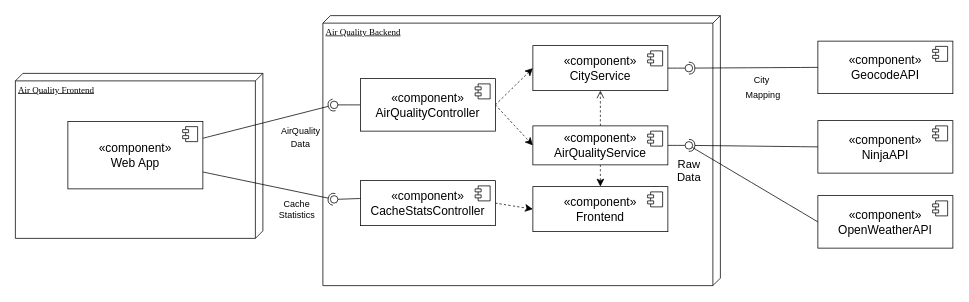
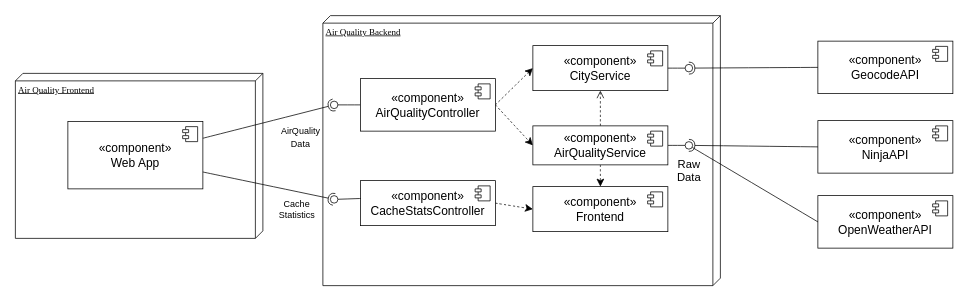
  <mxCell id="0" />
  <mxCell id="1" parent="0" />
  <mxCell id="2" value="Air Quality Frontend" style="verticalAlign=top;align=left;spacingTop=8;spacingLeft=2;spacingRight=12;shape=cube;size=10;direction=south;fontStyle=4;html=1;rounded=0;shadow=0;comic=0;labelBackgroundColor=none;strokeWidth=1;fontFamily=Verdana;fontSize=12" parent="1" vertex="1"><mxGeometry x="20" y="97" width="330" height="220" as="geometry" /></mxCell>
  <mxCell id="3" value="Air Quality Backend" style="verticalAlign=top;align=left;spacingTop=8;spacingLeft=2;spacingRight=12;shape=cube;size=10;direction=south;fontStyle=4;html=1;rounded=0;shadow=0;comic=0;labelBackgroundColor=none;strokeWidth=1;fontFamily=Verdana;fontSize=12;movable=1;resizable=1;rotatable=1;deletable=1;editable=1;locked=0;connectable=1;" parent="1" vertex="1"><mxGeometry x="430" y="20" width="530" height="360" as="geometry" /></mxCell>
  <mxCell id="4" value="&lt;div&gt;«component»&lt;/div&gt;&lt;div&gt;Web App&lt;br&gt;&lt;/div&gt;" style="html=1;dropTarget=0;whiteSpace=wrap;fontSize=16;" vertex="1" parent="1"><mxGeometry x="90" y="161" width="180" height="90" as="geometry" /></mxCell>
  <mxCell id="5" value="" style="shape=module;jettyWidth=8;jettyHeight=4;fontSize=16;" vertex="1" parent="4"><mxGeometry x="1" width="20" height="20" relative="1" as="geometry"><mxPoint x="-27" y="7" as="offset" /></mxGeometry></mxCell>
  <mxCell id="6" value="" style="rounded=0;orthogonalLoop=1;jettySize=auto;html=1;endArrow=none;endFill=0;sketch=0;sourcePerimeterSpacing=0;targetPerimeterSpacing=0;fontSize=12;startSize=8;endSize=8;curved=1;exitX=0;exitY=0.5;exitDx=0;exitDy=0;" edge="1" target="8" parent="1" source="11"><mxGeometry relative="1" as="geometry"><mxPoint x="360" y="202" as="sourcePoint" /></mxGeometry></mxCell>
  <mxCell id="7" value="" style="rounded=0;orthogonalLoop=1;jettySize=auto;html=1;endArrow=halfCircle;endFill=0;entryX=0.5;entryY=0.5;endSize=6;strokeWidth=1;sketch=0;fontSize=12;curved=1;exitX=1;exitY=0.25;exitDx=0;exitDy=0;" edge="1" target="8" parent="1" source="4"><mxGeometry relative="1" as="geometry"><mxPoint x="400" y="225" as="sourcePoint" /></mxGeometry></mxCell>
  <mxCell id="8" value="" style="ellipse;whiteSpace=wrap;html=1;align=center;aspect=fixed;resizable=0;points=[];outlineConnect=0;sketch=0;fontSize=16;" vertex="1" parent="1"><mxGeometry x="440" y="134" width="10" height="10" as="geometry" /></mxCell>
  <mxCell id="9" style="edgeStyle=none;curved=1;rounded=0;orthogonalLoop=1;jettySize=auto;html=1;exitX=1;exitY=0.5;exitDx=0;exitDy=0;entryX=0;entryY=0.5;entryDx=0;entryDy=0;fontSize=12;startSize=8;endSize=8;dashed=1;" edge="1" parent="1" source="11" target="31"><mxGeometry relative="1" as="geometry" /></mxCell>
  <mxCell id="10" style="edgeStyle=none;curved=1;rounded=0;orthogonalLoop=1;jettySize=auto;html=1;exitX=1;exitY=0.5;exitDx=0;exitDy=0;entryX=0;entryY=0.5;entryDx=0;entryDy=0;fontSize=12;startSize=8;endSize=8;dashed=1;" edge="1" parent="1" source="11" target="37"><mxGeometry relative="1" as="geometry" /></mxCell>
  <mxCell id="11" value="&lt;div&gt;«component»&lt;/div&gt;&lt;div&gt;AirQualityController&lt;br&gt;&lt;/div&gt;" style="html=1;dropTarget=0;whiteSpace=wrap;fontSize=16;" vertex="1" parent="1"><mxGeometry x="480" y="104" width="180" height="70" as="geometry" /></mxCell>
  <mxCell id="12" value="" style="shape=module;jettyWidth=8;jettyHeight=4;fontSize=16;" vertex="1" parent="11"><mxGeometry x="1" width="20" height="20" relative="1" as="geometry"><mxPoint x="-27" y="7" as="offset" /></mxGeometry></mxCell>
  <mxCell id="13" style="edgeStyle=none;curved=1;rounded=0;orthogonalLoop=1;jettySize=auto;html=1;exitX=1;exitY=0.5;exitDx=0;exitDy=0;fontSize=12;startSize=8;endSize=8;dashed=1;entryX=0;entryY=0.5;entryDx=0;entryDy=0;" edge="1" parent="1" source="14" target="33"><mxGeometry relative="1" as="geometry"><mxPoint x="710" y="320.2" as="targetPoint" /></mxGeometry></mxCell>
  <mxCell id="14" value="&lt;div&gt;«component»&lt;/div&gt;&lt;div&gt;CacheStatsController&lt;br&gt;&lt;/div&gt;" style="html=1;dropTarget=0;whiteSpace=wrap;fontSize=16;" vertex="1" parent="1"><mxGeometry x="480" y="240" width="180" height="60" as="geometry" /></mxCell>
  <mxCell id="15" value="" style="shape=module;jettyWidth=8;jettyHeight=4;fontSize=16;" vertex="1" parent="14"><mxGeometry x="1" width="20" height="20" relative="1" as="geometry"><mxPoint x="-27" y="7" as="offset" /></mxGeometry></mxCell>
  <mxCell id="16" value="" style="rounded=0;orthogonalLoop=1;jettySize=auto;html=1;endArrow=none;endFill=0;sketch=0;sourcePerimeterSpacing=0;targetPerimeterSpacing=0;fontSize=12;startSize=8;endSize=8;curved=1;exitX=0.003;exitY=0.397;exitDx=0;exitDy=0;exitPerimeter=0;" edge="1" target="18" parent="1" source="14"><mxGeometry relative="1" as="geometry"><mxPoint x="380" y="297" as="sourcePoint" /></mxGeometry></mxCell>
  <mxCell id="17" value="" style="rounded=0;orthogonalLoop=1;jettySize=auto;html=1;endArrow=halfCircle;endFill=0;entryX=0.5;entryY=0.5;endSize=6;strokeWidth=1;sketch=0;fontSize=12;curved=1;exitX=1;exitY=0.75;exitDx=0;exitDy=0;" edge="1" target="18" parent="1" source="4"><mxGeometry relative="1" as="geometry"><mxPoint x="480" y="325" as="sourcePoint" /></mxGeometry></mxCell>
  <mxCell id="18" value="" style="ellipse;whiteSpace=wrap;html=1;align=center;aspect=fixed;resizable=0;points=[];outlineConnect=0;sketch=0;fontSize=16;" vertex="1" parent="1"><mxGeometry x="440" y="260" width="10" height="10" as="geometry" /></mxCell>
  <mxCell id="19" value="&lt;div style=&quot;font-size: 12px;&quot;&gt;&lt;font style=&quot;font-size: 12px;&quot;&gt;Cache&lt;/font&gt;&lt;/div&gt;&lt;div style=&quot;font-size: 12px;&quot;&gt;&lt;font style=&quot;font-size: 12px;&quot;&gt;Statistics&lt;font style=&quot;font-size: 12px;&quot;&gt;&lt;br&gt;&lt;/font&gt;&lt;/font&gt;&lt;/div&gt;" style="text;html=1;align=center;verticalAlign=middle;resizable=0;points=[];autosize=1;strokeColor=none;fillColor=none;fontSize=16;" vertex="1" parent="1"><mxGeometry x="360" y="258" width="70" height="40" as="geometry" /></mxCell>
  <mxCell id="20" value="&lt;div style=&quot;font-size: 15px;&quot;&gt;&lt;font style=&quot;font-size: 12px;&quot;&gt;AirQuality&lt;/font&gt;&lt;/div&gt;&lt;div style=&quot;font-size: 12px;&quot;&gt;&lt;font style=&quot;font-size: 12px;&quot;&gt;Data&lt;font style=&quot;font-size: 12px;&quot;&gt;&lt;font style=&quot;font-size: 15px;&quot;&gt;&lt;br&gt;&lt;/font&gt;&lt;/font&gt;&lt;/font&gt;&lt;/div&gt;" style="text;html=1;align=center;verticalAlign=middle;resizable=0;points=[];autosize=1;strokeColor=none;fillColor=none;fontSize=16;" vertex="1" parent="1"><mxGeometry x="360" y="156" width="80" height="50" as="geometry" /></mxCell>
  <mxCell id="21" value="&lt;div&gt;«component»&lt;/div&gt;&lt;div&gt;NinjaAPI&lt;br&gt;&lt;/div&gt;" style="html=1;dropTarget=0;whiteSpace=wrap;fontSize=16;" vertex="1" parent="1"><mxGeometry x="1090" y="160" width="180" height="70" as="geometry" /></mxCell>
  <mxCell id="22" value="" style="shape=module;jettyWidth=8;jettyHeight=4;fontSize=16;" vertex="1" parent="21"><mxGeometry x="1" width="20" height="20" relative="1" as="geometry"><mxPoint x="-27" y="7" as="offset" /></mxGeometry></mxCell>
  <mxCell id="23" value="&lt;div&gt;«component»&lt;/div&gt;&lt;div&gt;OpenWeatherAPI&lt;br&gt;&lt;/div&gt;" style="html=1;dropTarget=0;whiteSpace=wrap;fontSize=16;" vertex="1" parent="1"><mxGeometry x="1090" y="260" width="180" height="70" as="geometry" /></mxCell>
  <mxCell id="24" value="" style="shape=module;jettyWidth=8;jettyHeight=4;fontSize=16;" vertex="1" parent="23"><mxGeometry x="1" width="20" height="20" relative="1" as="geometry"><mxPoint x="-27" y="7" as="offset" /></mxGeometry></mxCell>
  <mxCell id="25" value="" style="rounded=0;orthogonalLoop=1;jettySize=auto;html=1;endArrow=none;endFill=0;sketch=0;sourcePerimeterSpacing=0;targetPerimeterSpacing=0;fontSize=12;startSize=8;endSize=8;curved=1;exitX=1;exitY=0.5;exitDx=0;exitDy=0;" edge="1" target="28" parent="1" source="31"><mxGeometry relative="1" as="geometry"><mxPoint x="898" y="193" as="sourcePoint" /></mxGeometry></mxCell>
  <mxCell id="26" value="" style="rounded=0;orthogonalLoop=1;jettySize=auto;html=1;endArrow=halfCircle;endFill=0;entryX=0.5;entryY=0.5;endSize=6;strokeWidth=1;sketch=0;fontSize=12;curved=1;exitX=0;exitY=0.5;exitDx=0;exitDy=0;" edge="1" target="28" parent="1" source="21"><mxGeometry relative="1" as="geometry"><mxPoint x="938" y="188" as="sourcePoint" /></mxGeometry></mxCell>
  <mxCell id="27" style="edgeStyle=none;curved=1;rounded=0;orthogonalLoop=1;jettySize=auto;html=1;fontSize=12;startSize=8;endSize=8;entryX=0;entryY=0.5;entryDx=0;entryDy=0;endArrow=none;endFill=0;" edge="1" parent="1" source="28" target="23"><mxGeometry relative="1" as="geometry" /></mxCell>
  <mxCell id="28" value="" style="ellipse;whiteSpace=wrap;html=1;align=center;aspect=fixed;resizable=0;points=[];outlineConnect=0;sketch=0;fontSize=16;" vertex="1" parent="1"><mxGeometry x="913" y="188" width="10" height="10" as="geometry" /></mxCell>
  <mxCell id="29" style="edgeStyle=none;curved=1;rounded=0;orthogonalLoop=1;jettySize=auto;html=1;exitX=0.5;exitY=1;exitDx=0;exitDy=0;entryX=0.5;entryY=0;entryDx=0;entryDy=0;fontSize=12;startSize=8;endSize=8;dashed=1;" edge="1" parent="1" source="31" target="33"><mxGeometry relative="1" as="geometry" /></mxCell>
  <mxCell id="30" style="edgeStyle=none;curved=1;rounded=0;orthogonalLoop=1;jettySize=auto;html=1;exitX=0.5;exitY=0;exitDx=0;exitDy=0;entryX=0.5;entryY=1;entryDx=0;entryDy=0;fontSize=12;startSize=8;endSize=8;dashed=1;endArrow=open;" edge="1" parent="1" source="31" target="37"><mxGeometry relative="1" as="geometry" /></mxCell>
  <mxCell id="31" value="&lt;div&gt;«component»&lt;/div&gt;&lt;div&gt;AirQualityService&lt;br&gt;&lt;/div&gt;" style="html=1;dropTarget=0;whiteSpace=wrap;fontSize=16;" vertex="1" parent="1"><mxGeometry x="710" y="167" width="180" height="52" as="geometry" /></mxCell>
  <mxCell id="32" value="" style="shape=module;jettyWidth=8;jettyHeight=4;fontSize=16;" vertex="1" parent="31"><mxGeometry x="1" width="20" height="20" relative="1" as="geometry"><mxPoint x="-27" y="7" as="offset" /></mxGeometry></mxCell>
  <mxCell id="33" value="&lt;div&gt;«component»&lt;/div&gt;&lt;div&gt;Frontend&lt;br&gt;&lt;/div&gt;" style="html=1;dropTarget=0;whiteSpace=wrap;fontSize=16;" vertex="1" parent="1"><mxGeometry x="710" y="248" width="180" height="60" as="geometry" /></mxCell>
  <mxCell id="34" value="" style="shape=module;jettyWidth=8;jettyHeight=4;fontSize=16;" vertex="1" parent="33"><mxGeometry x="1" width="20" height="20" relative="1" as="geometry"><mxPoint x="-27" y="7" as="offset" /></mxGeometry></mxCell>
  <mxCell id="35" value="&lt;div&gt;«component»&lt;/div&gt;&lt;div&gt;GeocodeAPI&lt;br&gt;&lt;/div&gt;" style="html=1;dropTarget=0;whiteSpace=wrap;fontSize=16;" vertex="1" parent="1"><mxGeometry x="1090" y="54" width="180" height="70" as="geometry" /></mxCell>
  <mxCell id="36" value="" style="shape=module;jettyWidth=8;jettyHeight=4;fontSize=16;" vertex="1" parent="35"><mxGeometry x="1" width="20" height="20" relative="1" as="geometry"><mxPoint x="-27" y="7" as="offset" /></mxGeometry></mxCell>
  <mxCell id="37" value="&lt;div&gt;«component»&lt;/div&gt;&lt;div&gt;CityService&lt;br&gt;&lt;/div&gt;" style="html=1;dropTarget=0;whiteSpace=wrap;fontSize=16;" vertex="1" parent="1"><mxGeometry x="710" y="60" width="180" height="60" as="geometry" /></mxCell>
  <mxCell id="38" value="" style="shape=module;jettyWidth=8;jettyHeight=4;fontSize=16;" vertex="1" parent="37"><mxGeometry x="1" width="20" height="20" relative="1" as="geometry"><mxPoint x="-27" y="7" as="offset" /></mxGeometry></mxCell>
  <mxCell id="39" value="" style="rounded=0;orthogonalLoop=1;jettySize=auto;html=1;endArrow=none;endFill=0;sketch=0;sourcePerimeterSpacing=0;targetPerimeterSpacing=0;fontSize=12;startSize=8;endSize=8;curved=1;exitX=1;exitY=0.5;exitDx=0;exitDy=0;" edge="1" target="41" parent="1" source="37"><mxGeometry relative="1" as="geometry"><mxPoint x="1000" y="85" as="sourcePoint" /></mxGeometry></mxCell>
  <mxCell id="40" value="" style="rounded=0;orthogonalLoop=1;jettySize=auto;html=1;endArrow=halfCircle;endFill=0;entryX=0.5;entryY=0.5;endSize=6;strokeWidth=1;sketch=0;fontSize=12;curved=1;exitX=0;exitY=0.5;exitDx=0;exitDy=0;" edge="1" target="41" parent="1" source="35"><mxGeometry relative="1" as="geometry"><mxPoint x="1040" y="85" as="sourcePoint" /></mxGeometry></mxCell>
  <mxCell id="41" value="" style="ellipse;whiteSpace=wrap;html=1;align=center;aspect=fixed;resizable=0;points=[];outlineConnect=0;sketch=0;fontSize=16;" vertex="1" parent="1"><mxGeometry x="913" y="85" width="10" height="10" as="geometry" /></mxCell>
- <mxCell id="42" value="&lt;div&gt;&lt;font style=&quot;font-size: 12px;&quot;&gt;City&lt;/font&gt;&lt;/div&gt;&lt;div&gt;&lt;font style=&quot;font-size: 12px;&quot;&gt;&amp;nbsp;Mapping&lt;/font&gt;&lt;/div&gt;" style="text;html=1;align=center;verticalAlign=middle;resizable=0;points=[];autosize=1;strokeColor=none;fillColor=none;fontSize=16;" vertex="1" parent="1"><mxGeometry x="980" y="89" width="70" height="50" as="geometry" /></mxCell>
  <mxCell id="43" value="&lt;div style=&quot;font-size: 15px;&quot;&gt;&lt;font style=&quot;font-size: 15px;&quot;&gt;Raw&lt;/font&gt;&lt;/div&gt;&lt;div style=&quot;font-size: 15px;&quot;&gt;&lt;font style=&quot;font-size: 15px;&quot;&gt;Data&lt;font style=&quot;font-size: 15px;&quot;&gt;&lt;br&gt;&lt;/font&gt;&lt;/font&gt;&lt;/div&gt;" style="text;html=1;align=center;verticalAlign=middle;resizable=0;points=[];autosize=1;strokeColor=none;fillColor=none;fontSize=16;" vertex="1" parent="1"><mxGeometry x="893" y="201" width="50" height="50" as="geometry" /></mxCell>
